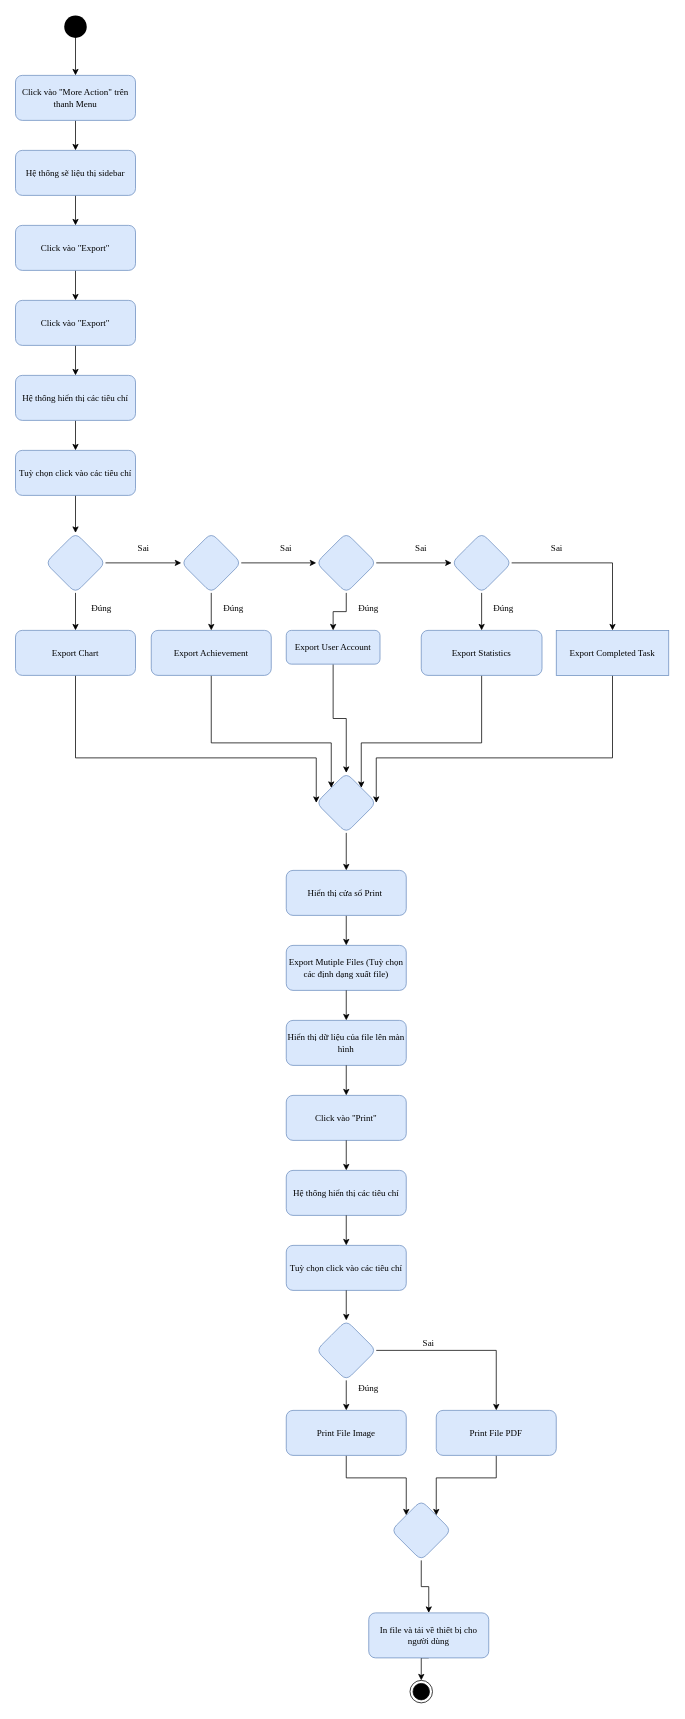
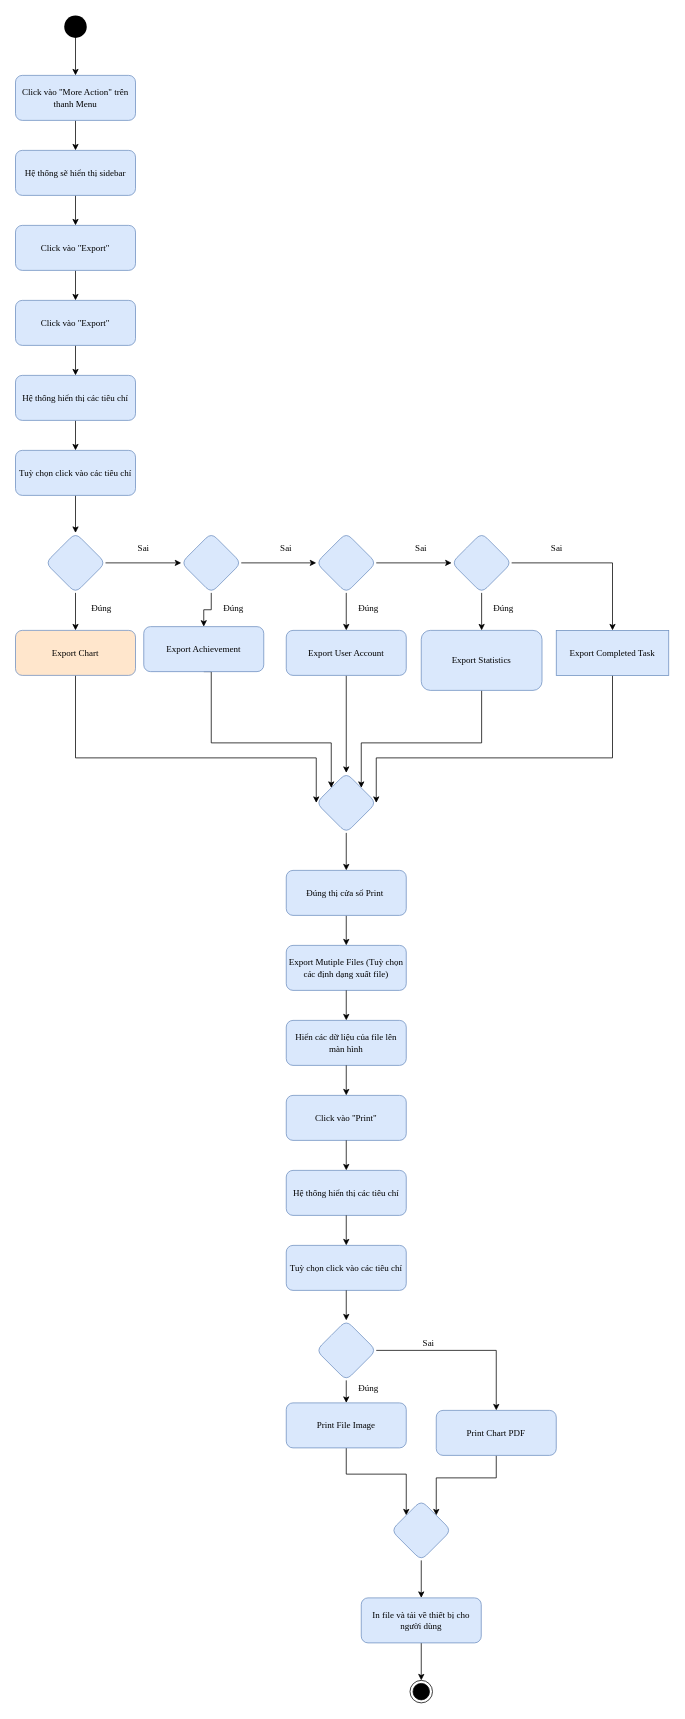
  <mxCell id="0" />
  <mxCell id="1" parent="0" />
  <mxCell id="2" style="edgeStyle=orthogonalEdgeStyle;rounded=0;orthogonalLoop=1;jettySize=auto;html=1;exitX=0.5;exitY=1;exitDx=0;exitDy=0;entryX=0.5;entryY=0;entryDx=0;entryDy=0;fontFamily=Verdana;" edge="1" parent="1" source="3" target="5"><mxGeometry relative="1" as="geometry" /></mxCell>
  <mxCell id="3" value="" style="ellipse;fillColor=#000000;strokeColor=none;fontFamily=Verdana;" vertex="1" parent="1"><mxGeometry x="85" y="20" width="30" height="30" as="geometry" /></mxCell>
  <mxCell id="4" style="edgeStyle=orthogonalEdgeStyle;rounded=0;orthogonalLoop=1;jettySize=auto;html=1;exitX=0.5;exitY=1;exitDx=0;exitDy=0;entryX=0.5;entryY=0;entryDx=0;entryDy=0;fontFamily=Verdana;" edge="1" parent="1" source="5" target="7"><mxGeometry relative="1" as="geometry" /></mxCell>
  <mxCell id="5" value="Click vào &quot;More Action&quot; trên thanh Menu" style="rounded=1;whiteSpace=wrap;html=1;fillColor=#dae8fc;strokeColor=#6c8ebf;fontFamily=Verdana;" vertex="1" parent="1"><mxGeometry x="20" y="100" width="160" height="60" as="geometry" /></mxCell>
  <mxCell id="6" value="" style="edgeStyle=orthogonalEdgeStyle;rounded=0;orthogonalLoop=1;jettySize=auto;html=1;fontFamily=Verdana;" edge="1" parent="1" source="7" target="9"><mxGeometry relative="1" as="geometry" /></mxCell>
- <mxCell id="7" value="Hệ thống sẽ liệu thị sidebar" style="rounded=1;whiteSpace=wrap;html=1;fillColor=#dae8fc;strokeColor=#6c8ebf;fontFamily=Verdana;" vertex="1" parent="1"><mxGeometry x="20" y="200" width="160" height="60" as="geometry" /></mxCell>
+ <mxCell id="7" value="Hệ thống sẽ hiển thị sidebar" style="rounded=1;whiteSpace=wrap;html=1;fillColor=#dae8fc;strokeColor=#6c8ebf;fontFamily=Verdana;" vertex="1" parent="1"><mxGeometry x="20" y="200" width="160" height="60" as="geometry" /></mxCell>
  <mxCell id="8" value="" style="edgeStyle=orthogonalEdgeStyle;rounded=0;orthogonalLoop=1;jettySize=auto;html=1;fontFamily=Verdana;" edge="1" parent="1" source="9" target="11"><mxGeometry relative="1" as="geometry" /></mxCell>
  <mxCell id="9" value="Click vào &quot;Export&quot;" style="rounded=1;whiteSpace=wrap;html=1;fillColor=#dae8fc;strokeColor=#6c8ebf;fontFamily=Verdana;" vertex="1" parent="1"><mxGeometry x="20" y="300" width="160" height="60" as="geometry" /></mxCell>
  <mxCell id="10" value="" style="edgeStyle=orthogonalEdgeStyle;rounded=0;orthogonalLoop=1;jettySize=auto;html=1;fontFamily=Verdana;" edge="1" parent="1" source="11" target="13"><mxGeometry relative="1" as="geometry" /></mxCell>
  <mxCell id="11" value="Click vào &quot;Export&quot;" style="rounded=1;whiteSpace=wrap;html=1;fillColor=#dae8fc;strokeColor=#6c8ebf;fontFamily=Verdana;" vertex="1" parent="1"><mxGeometry x="20" y="400" width="160" height="60" as="geometry" /></mxCell>
  <mxCell id="12" value="" style="edgeStyle=orthogonalEdgeStyle;rounded=0;orthogonalLoop=1;jettySize=auto;html=1;fontFamily=Verdana;" edge="1" parent="1" source="13" target="15"><mxGeometry relative="1" as="geometry" /></mxCell>
  <mxCell id="13" value="Hệ thống hiển thị các tiêu chí" style="rounded=1;whiteSpace=wrap;html=1;fillColor=#dae8fc;strokeColor=#6c8ebf;fontFamily=Verdana;" vertex="1" parent="1"><mxGeometry x="20" y="500" width="160" height="60" as="geometry" /></mxCell>
  <mxCell id="14" value="" style="edgeStyle=orthogonalEdgeStyle;rounded=0;orthogonalLoop=1;jettySize=auto;html=1;fontFamily=Verdana;" edge="1" parent="1" source="15" target="32"><mxGeometry relative="1" as="geometry" /></mxCell>
  <mxCell id="15" value="Tuỳ chọn click vào các tiêu chí" style="rounded=1;whiteSpace=wrap;html=1;fillColor=#dae8fc;strokeColor=#6c8ebf;fontFamily=Verdana;" vertex="1" parent="1"><mxGeometry x="20" y="600" width="160" height="60" as="geometry" /></mxCell>
  <mxCell id="16" style="edgeStyle=orthogonalEdgeStyle;rounded=0;orthogonalLoop=1;jettySize=auto;html=1;exitX=0.5;exitY=1;exitDx=0;exitDy=0;entryX=0.5;entryY=0;entryDx=0;entryDy=0;fontFamily=Verdana;" edge="1" parent="1" source="17" target="65"><mxGeometry relative="1" as="geometry" /></mxCell>
- <mxCell id="17" value="Export User Account" style="rounded=1;whiteSpace=wrap;html=1;fillColor=#dae8fc;strokeColor=#6c8ebf;fontFamily=Verdana;" vertex="1" parent="1"><mxGeometry x="381" y="840" width="125" height="45" as="geometry" /></mxCell>
+ <mxCell id="17" value="Export User Account" style="rounded=1;whiteSpace=wrap;html=1;fillColor=#dae8fc;strokeColor=#6c8ebf;fontFamily=Verdana;" vertex="1" parent="1"><mxGeometry x="381" y="840" width="160" height="60" as="geometry" /></mxCell>
  <mxCell id="18" style="edgeStyle=orthogonalEdgeStyle;rounded=0;orthogonalLoop=1;jettySize=auto;html=1;exitX=0.5;exitY=1;exitDx=0;exitDy=0;entryX=1;entryY=0.5;entryDx=0;entryDy=0;fontFamily=Verdana;" edge="1" parent="1" source="19" target="65"><mxGeometry relative="1" as="geometry"><Array as="points"><mxPoint x="816" y="1010" /><mxPoint x="501" y="1010" /></Array></mxGeometry></mxCell>
  <mxCell id="19" value="Export Completed Task" style="whiteSpace=wrap;html=1;fillColor=#dae8fc;strokeColor=#6c8ebf;fontFamily=Verdana;rounded=0;" vertex="1" parent="1"><mxGeometry x="741" y="840" width="150" height="60" as="geometry" /></mxCell>
  <mxCell id="20" style="edgeStyle=orthogonalEdgeStyle;rounded=0;orthogonalLoop=1;jettySize=auto;html=1;exitX=0.5;exitY=1;exitDx=0;exitDy=0;entryX=1;entryY=0;entryDx=0;entryDy=0;fontFamily=Verdana;" edge="1" parent="1" source="21" target="65"><mxGeometry relative="1" as="geometry"><Array as="points"><mxPoint x="642" y="990" /><mxPoint x="481" y="990" /></Array></mxGeometry></mxCell>
- <mxCell id="21" value="Export Statistics" style="rounded=1;whiteSpace=wrap;html=1;fillColor=#dae8fc;strokeColor=#6c8ebf;fontFamily=Verdana;" vertex="1" parent="1"><mxGeometry x="561" y="840" width="161" height="60" as="geometry" /></mxCell>
+ <mxCell id="21" value="Export Statistics" style="rounded=1;whiteSpace=wrap;html=1;fillColor=#dae8fc;strokeColor=#6c8ebf;fontFamily=Verdana;" vertex="1" parent="1"><mxGeometry x="561" y="840" width="161" height="80" as="geometry" /></mxCell>
  <mxCell id="22" style="edgeStyle=orthogonalEdgeStyle;rounded=0;orthogonalLoop=1;jettySize=auto;html=1;exitX=0.5;exitY=1;exitDx=0;exitDy=0;entryX=0;entryY=0;entryDx=0;entryDy=0;fontFamily=Verdana;" edge="1" parent="1" source="23" target="65"><mxGeometry relative="1" as="geometry"><Array as="points"><mxPoint x="281" y="990" /><mxPoint x="441" y="990" /></Array></mxGeometry></mxCell>
- <mxCell id="23" value="Export Achievement" style="rounded=1;whiteSpace=wrap;html=1;fillColor=#dae8fc;strokeColor=#6c8ebf;fontFamily=Verdana;" vertex="1" parent="1"><mxGeometry x="201" y="840" width="160" height="60" as="geometry" /></mxCell>
+ <mxCell id="23" value="Export Achievement" style="rounded=1;whiteSpace=wrap;html=1;fillColor=#dae8fc;strokeColor=#6c8ebf;fontFamily=Verdana;" vertex="1" parent="1"><mxGeometry x="191" y="835" width="160" height="60" as="geometry" /></mxCell>
  <mxCell id="24" style="edgeStyle=orthogonalEdgeStyle;rounded=0;orthogonalLoop=1;jettySize=auto;html=1;exitX=0.5;exitY=1;exitDx=0;exitDy=0;entryX=1;entryY=0;entryDx=0;entryDy=0;fontFamily=Verdana;" edge="1" parent="1" source="25" target="73"><mxGeometry relative="1" as="geometry" /></mxCell>
- <mxCell id="25" value="Print File PDF" style="whiteSpace=wrap;html=1;rounded=1;strokeColor=#6c8ebf;fillColor=#dae8fc;fontFamily=Verdana;" vertex="1" parent="1"><mxGeometry x="581" y="1880" width="160" height="60" as="geometry" /></mxCell>
+ <mxCell id="25" value="Print Chart PDF" style="whiteSpace=wrap;html=1;rounded=1;strokeColor=#6c8ebf;fillColor=#dae8fc;fontFamily=Verdana;" vertex="1" parent="1"><mxGeometry x="581" y="1880" width="160" height="60" as="geometry" /></mxCell>
  <mxCell id="26" style="edgeStyle=orthogonalEdgeStyle;rounded=0;orthogonalLoop=1;jettySize=auto;html=1;exitX=0.5;exitY=1;exitDx=0;exitDy=0;entryX=0;entryY=0;entryDx=0;entryDy=0;fontFamily=Verdana;" edge="1" parent="1" source="27" target="73"><mxGeometry relative="1" as="geometry" /></mxCell>
- <mxCell id="27" value="Print File Image" style="whiteSpace=wrap;html=1;rounded=1;strokeColor=#6c8ebf;fillColor=#dae8fc;fontFamily=Verdana;" vertex="1" parent="1"><mxGeometry x="381" y="1880" width="160" height="60" as="geometry" /></mxCell>
+ <mxCell id="27" value="Print File Image" style="whiteSpace=wrap;html=1;rounded=1;strokeColor=#6c8ebf;fillColor=#dae8fc;fontFamily=Verdana;" vertex="1" parent="1"><mxGeometry x="381" y="1870" width="160" height="60" as="geometry" /></mxCell>
  <mxCell id="28" style="edgeStyle=orthogonalEdgeStyle;rounded=0;orthogonalLoop=1;jettySize=auto;html=1;exitX=0.5;exitY=1;exitDx=0;exitDy=0;entryX=0.5;entryY=0;entryDx=0;entryDy=0;fontFamily=Verdana;" edge="1" parent="1" source="29" target="74"><mxGeometry relative="1" as="geometry" /></mxCell>
- <mxCell id="29" value="In file và tải về thiết bị cho người dùng" style="whiteSpace=wrap;html=1;rounded=1;strokeColor=#6c8ebf;fillColor=#dae8fc;fontFamily=Verdana;" vertex="1" parent="1"><mxGeometry x="491" y="2150" width="160" height="60" as="geometry" /></mxCell>
+ <mxCell id="29" value="In file và tải về thiết bị cho người dùng" style="whiteSpace=wrap;html=1;rounded=1;strokeColor=#6c8ebf;fillColor=#dae8fc;fontFamily=Verdana;" vertex="1" parent="1"><mxGeometry x="481" y="2130" width="160" height="60" as="geometry" /></mxCell>
  <mxCell id="30" value="" style="edgeStyle=orthogonalEdgeStyle;rounded=0;orthogonalLoop=1;jettySize=auto;html=1;fontFamily=Verdana;" edge="1" parent="1" source="32" target="34"><mxGeometry relative="1" as="geometry" /></mxCell>
  <mxCell id="31" value="" style="edgeStyle=orthogonalEdgeStyle;rounded=0;orthogonalLoop=1;jettySize=auto;html=1;fontFamily=Verdana;" edge="1" parent="1" source="32" target="37"><mxGeometry relative="1" as="geometry" /></mxCell>
  <mxCell id="32" value="" style="rhombus;whiteSpace=wrap;html=1;rounded=1;strokeColor=#6c8ebf;fillColor=#dae8fc;fontFamily=Verdana;" vertex="1" parent="1"><mxGeometry x="60" y="710" width="80" height="80" as="geometry" /></mxCell>
  <mxCell id="33" style="edgeStyle=orthogonalEdgeStyle;rounded=0;orthogonalLoop=1;jettySize=auto;html=1;exitX=0.5;exitY=1;exitDx=0;exitDy=0;entryX=0;entryY=0.5;entryDx=0;entryDy=0;fontFamily=Verdana;" edge="1" parent="1" source="34" target="65"><mxGeometry relative="1" as="geometry"><Array as="points"><mxPoint x="100" y="1010" /><mxPoint x="421" y="1010" /></Array></mxGeometry></mxCell>
- <mxCell id="34" value="Export Chart" style="whiteSpace=wrap;html=1;rounded=1;strokeColor=#6c8ebf;fillColor=#dae8fc;fontFamily=Verdana;" vertex="1" parent="1"><mxGeometry x="20" y="840" width="160" height="60" as="geometry" /></mxCell>
+ <mxCell id="34" value="Export Chart" style="whiteSpace=wrap;html=1;rounded=1;strokeColor=#6c8ebf;fillColor=#ffe6cc;fontFamily=Verdana;" vertex="1" parent="1"><mxGeometry x="20" y="840" width="160" height="60" as="geometry" /></mxCell>
  <mxCell id="35" style="edgeStyle=orthogonalEdgeStyle;rounded=0;orthogonalLoop=1;jettySize=auto;html=1;exitX=0.5;exitY=1;exitDx=0;exitDy=0;entryX=0.5;entryY=0;entryDx=0;entryDy=0;fontFamily=Verdana;" edge="1" parent="1" source="37" target="23"><mxGeometry relative="1" as="geometry" /></mxCell>
  <mxCell id="36" value="" style="edgeStyle=orthogonalEdgeStyle;rounded=0;orthogonalLoop=1;jettySize=auto;html=1;fontFamily=Verdana;" edge="1" parent="1" source="37" target="40"><mxGeometry relative="1" as="geometry" /></mxCell>
  <mxCell id="37" value="" style="rhombus;whiteSpace=wrap;html=1;rounded=1;strokeColor=#6c8ebf;fillColor=#dae8fc;fontFamily=Verdana;" vertex="1" parent="1"><mxGeometry x="241" y="710" width="80" height="80" as="geometry" /></mxCell>
  <mxCell id="38" style="edgeStyle=orthogonalEdgeStyle;rounded=0;orthogonalLoop=1;jettySize=auto;html=1;exitX=0.5;exitY=1;exitDx=0;exitDy=0;entryX=0.5;entryY=0;entryDx=0;entryDy=0;fontFamily=Verdana;" edge="1" parent="1" source="40" target="17"><mxGeometry relative="1" as="geometry" /></mxCell>
  <mxCell id="39" value="" style="edgeStyle=orthogonalEdgeStyle;rounded=0;orthogonalLoop=1;jettySize=auto;html=1;fontFamily=Verdana;" edge="1" parent="1" source="40" target="43"><mxGeometry relative="1" as="geometry" /></mxCell>
  <mxCell id="40" value="" style="rhombus;whiteSpace=wrap;html=1;rounded=1;strokeColor=#6c8ebf;fillColor=#dae8fc;fontFamily=Verdana;" vertex="1" parent="1"><mxGeometry x="421" y="710" width="80" height="80" as="geometry" /></mxCell>
  <mxCell id="41" style="edgeStyle=orthogonalEdgeStyle;rounded=0;orthogonalLoop=1;jettySize=auto;html=1;exitX=0.5;exitY=1;exitDx=0;exitDy=0;entryX=0.5;entryY=0;entryDx=0;entryDy=0;fontFamily=Verdana;" edge="1" parent="1" source="43" target="21"><mxGeometry relative="1" as="geometry" /></mxCell>
  <mxCell id="42" style="edgeStyle=orthogonalEdgeStyle;rounded=0;orthogonalLoop=1;jettySize=auto;html=1;exitX=1;exitY=0.5;exitDx=0;exitDy=0;entryX=0.5;entryY=0;entryDx=0;entryDy=0;fontFamily=Verdana;" edge="1" parent="1" source="43" target="19"><mxGeometry relative="1" as="geometry" /></mxCell>
  <mxCell id="43" value="" style="rhombus;whiteSpace=wrap;html=1;rounded=1;strokeColor=#6c8ebf;fillColor=#dae8fc;fontFamily=Verdana;" vertex="1" parent="1"><mxGeometry x="601.5" y="710" width="80" height="80" as="geometry" /></mxCell>
  <mxCell id="44" value="Đúng" style="text;html=1;strokeColor=none;fillColor=none;align=center;verticalAlign=middle;whiteSpace=wrap;rounded=0;fontFamily=Verdana;" vertex="1" parent="1"><mxGeometry x="115" y="800" width="40" height="20" as="geometry" /></mxCell>
  <mxCell id="45" value="Đúng" style="text;html=1;strokeColor=none;fillColor=none;align=center;verticalAlign=middle;whiteSpace=wrap;rounded=0;fontFamily=Verdana;" vertex="1" parent="1"><mxGeometry x="291" y="800" width="40" height="20" as="geometry" /></mxCell>
  <mxCell id="46" value="Đúng" style="text;html=1;strokeColor=none;fillColor=none;align=center;verticalAlign=middle;whiteSpace=wrap;rounded=0;fontFamily=Verdana;" vertex="1" parent="1"><mxGeometry x="471" y="800" width="40" height="20" as="geometry" /></mxCell>
  <mxCell id="47" value="Đúng" style="text;html=1;strokeColor=none;fillColor=none;align=center;verticalAlign=middle;whiteSpace=wrap;rounded=0;fontFamily=Verdana;" vertex="1" parent="1"><mxGeometry x="651" y="800" width="40" height="20" as="geometry" /></mxCell>
  <mxCell id="48" value="Sai" style="text;html=1;strokeColor=none;fillColor=none;align=center;verticalAlign=middle;whiteSpace=wrap;rounded=0;fontFamily=Verdana;" vertex="1" parent="1"><mxGeometry x="171" y="720" width="40" height="20" as="geometry" /></mxCell>
  <mxCell id="49" value="Sai" style="text;html=1;strokeColor=none;fillColor=none;align=center;verticalAlign=middle;whiteSpace=wrap;rounded=0;fontFamily=Verdana;" vertex="1" parent="1"><mxGeometry x="361" y="720" width="40" height="20" as="geometry" /></mxCell>
  <mxCell id="50" value="Sai" style="text;html=1;strokeColor=none;fillColor=none;align=center;verticalAlign=middle;whiteSpace=wrap;rounded=0;fontFamily=Verdana;" vertex="1" parent="1"><mxGeometry x="541" y="720" width="40" height="20" as="geometry" /></mxCell>
  <mxCell id="51" value="Sai" style="text;html=1;strokeColor=none;fillColor=none;align=center;verticalAlign=middle;whiteSpace=wrap;rounded=0;fontFamily=Verdana;" vertex="1" parent="1"><mxGeometry x="722" y="720" width="40" height="20" as="geometry" /></mxCell>
  <mxCell id="52" value="" style="group;fontFamily=Verdana;" vertex="1" connectable="0" parent="1"><mxGeometry x="381" y="1160" width="160" height="560" as="geometry" /></mxCell>
  <mxCell id="53" value="Export Mutiple Files (Tuỳ chọn các định dạng xuất file)" style="rounded=1;whiteSpace=wrap;html=1;fillColor=#dae8fc;strokeColor=#6c8ebf;fontFamily=Verdana;" vertex="1" parent="52"><mxGeometry y="100" width="160" height="60" as="geometry" /></mxCell>
  <mxCell id="54" style="edgeStyle=orthogonalEdgeStyle;rounded=0;orthogonalLoop=1;jettySize=auto;html=1;exitX=0.5;exitY=1;exitDx=0;exitDy=0;entryX=0.5;entryY=0;entryDx=0;entryDy=0;fontFamily=Verdana;" edge="1" parent="52" source="55" target="53"><mxGeometry relative="1" as="geometry" /></mxCell>
- <mxCell id="55" value="Hiển thị cửa sổ Print&amp;nbsp;" style="rounded=1;whiteSpace=wrap;html=1;fillColor=#dae8fc;strokeColor=#6c8ebf;fontFamily=Verdana;" vertex="1" parent="52"><mxGeometry width="160" height="60" as="geometry" /></mxCell>
- <mxCell id="56" value="Hiển thị dữ liệu của file lên màn hình" style="whiteSpace=wrap;html=1;rounded=1;strokeColor=#6c8ebf;fillColor=#dae8fc;fontFamily=Verdana;" vertex="1" parent="52"><mxGeometry y="200" width="160" height="60" as="geometry" /></mxCell>
+ <mxCell id="55" value="Đúng thị cửa sổ Print&amp;nbsp;" style="rounded=1;whiteSpace=wrap;html=1;fillColor=#dae8fc;strokeColor=#6c8ebf;fontFamily=Verdana;" vertex="1" parent="52"><mxGeometry width="160" height="60" as="geometry" /></mxCell>
+ <mxCell id="56" value="Hiển các dữ liệu của file lên màn hình" style="whiteSpace=wrap;html=1;rounded=1;strokeColor=#6c8ebf;fillColor=#dae8fc;fontFamily=Verdana;" vertex="1" parent="52"><mxGeometry y="200" width="160" height="60" as="geometry" /></mxCell>
  <mxCell id="57" value="" style="edgeStyle=orthogonalEdgeStyle;rounded=0;orthogonalLoop=1;jettySize=auto;html=1;fontFamily=Verdana;" edge="1" parent="52" source="53" target="56"><mxGeometry relative="1" as="geometry" /></mxCell>
  <mxCell id="58" value="Click vào &quot;Print&quot;" style="whiteSpace=wrap;html=1;rounded=1;strokeColor=#6c8ebf;fillColor=#dae8fc;fontFamily=Verdana;" vertex="1" parent="52"><mxGeometry y="300" width="160" height="60" as="geometry" /></mxCell>
  <mxCell id="59" value="" style="edgeStyle=orthogonalEdgeStyle;rounded=0;orthogonalLoop=1;jettySize=auto;html=1;fontFamily=Verdana;" edge="1" parent="52" source="56" target="58"><mxGeometry relative="1" as="geometry" /></mxCell>
  <mxCell id="60" value="Hệ thống hiển thị các tiêu chí" style="whiteSpace=wrap;html=1;rounded=1;strokeColor=#6c8ebf;fillColor=#dae8fc;fontFamily=Verdana;" vertex="1" parent="52"><mxGeometry y="400" width="160" height="60" as="geometry" /></mxCell>
  <mxCell id="61" value="" style="edgeStyle=orthogonalEdgeStyle;rounded=0;orthogonalLoop=1;jettySize=auto;html=1;fontFamily=Verdana;" edge="1" parent="52" source="58" target="60"><mxGeometry relative="1" as="geometry" /></mxCell>
  <mxCell id="62" value="Tuỳ chọn click vào các tiêu chí" style="whiteSpace=wrap;html=1;rounded=1;strokeColor=#6c8ebf;fillColor=#dae8fc;fontFamily=Verdana;" vertex="1" parent="52"><mxGeometry y="500" width="160" height="60" as="geometry" /></mxCell>
  <mxCell id="63" value="" style="edgeStyle=orthogonalEdgeStyle;rounded=0;orthogonalLoop=1;jettySize=auto;html=1;fontFamily=Verdana;" edge="1" parent="52" source="60" target="62"><mxGeometry relative="1" as="geometry" /></mxCell>
  <mxCell id="64" style="edgeStyle=orthogonalEdgeStyle;rounded=0;orthogonalLoop=1;jettySize=auto;html=1;exitX=0.5;exitY=1;exitDx=0;exitDy=0;entryX=0.5;entryY=0;entryDx=0;entryDy=0;fontFamily=Verdana;" edge="1" parent="1" source="65" target="55"><mxGeometry relative="1" as="geometry" /></mxCell>
  <mxCell id="65" value="" style="rhombus;whiteSpace=wrap;html=1;rounded=1;strokeColor=#6c8ebf;fillColor=#dae8fc;fontFamily=Verdana;" vertex="1" parent="1"><mxGeometry x="421" y="1030" width="80" height="80" as="geometry" /></mxCell>
  <mxCell id="66" style="edgeStyle=orthogonalEdgeStyle;rounded=0;orthogonalLoop=1;jettySize=auto;html=1;exitX=0.5;exitY=1;exitDx=0;exitDy=0;entryX=0.5;entryY=0;entryDx=0;entryDy=0;fontFamily=Verdana;" edge="1" parent="1" source="68" target="27"><mxGeometry relative="1" as="geometry" /></mxCell>
  <mxCell id="67" style="edgeStyle=orthogonalEdgeStyle;rounded=0;orthogonalLoop=1;jettySize=auto;html=1;entryX=0.5;entryY=0;entryDx=0;entryDy=0;fontFamily=Verdana;" edge="1" parent="1" source="68" target="25"><mxGeometry relative="1" as="geometry" /></mxCell>
  <mxCell id="68" value="" style="rhombus;whiteSpace=wrap;html=1;rounded=1;strokeColor=#6c8ebf;fillColor=#dae8fc;fontFamily=Verdana;" vertex="1" parent="1"><mxGeometry x="421" y="1760" width="80" height="80" as="geometry" /></mxCell>
  <mxCell id="69" value="" style="edgeStyle=orthogonalEdgeStyle;rounded=0;orthogonalLoop=1;jettySize=auto;html=1;fontFamily=Verdana;" edge="1" parent="1" source="62" target="68"><mxGeometry relative="1" as="geometry" /></mxCell>
  <mxCell id="70" value="Đúng" style="text;html=1;strokeColor=none;fillColor=none;align=center;verticalAlign=middle;whiteSpace=wrap;rounded=0;fontFamily=Verdana;" vertex="1" parent="1"><mxGeometry x="471" y="1840" width="40" height="20" as="geometry" /></mxCell>
  <mxCell id="71" value="Sai" style="text;html=1;strokeColor=none;fillColor=none;align=center;verticalAlign=middle;whiteSpace=wrap;rounded=0;fontFamily=Verdana;" vertex="1" parent="1"><mxGeometry x="551" y="1780" width="40" height="20" as="geometry" /></mxCell>
  <mxCell id="72" style="edgeStyle=orthogonalEdgeStyle;rounded=0;orthogonalLoop=1;jettySize=auto;html=1;exitX=0.5;exitY=1;exitDx=0;exitDy=0;entryX=0.5;entryY=0;entryDx=0;entryDy=0;fontFamily=Verdana;" edge="1" parent="1" source="73" target="29"><mxGeometry relative="1" as="geometry" /></mxCell>
  <mxCell id="73" value="" style="rhombus;whiteSpace=wrap;html=1;rounded=1;strokeColor=#6c8ebf;fillColor=#dae8fc;fontFamily=Verdana;" vertex="1" parent="1"><mxGeometry x="521" y="2000" width="80" height="80" as="geometry" /></mxCell>
  <mxCell id="74" value="" style="ellipse;html=1;shape=endState;fillColor=#000000;strokeColor=#000000;fontFamily=Verdana;" vertex="1" parent="1"><mxGeometry x="546" y="2240" width="30" height="30" as="geometry" /></mxCell>
